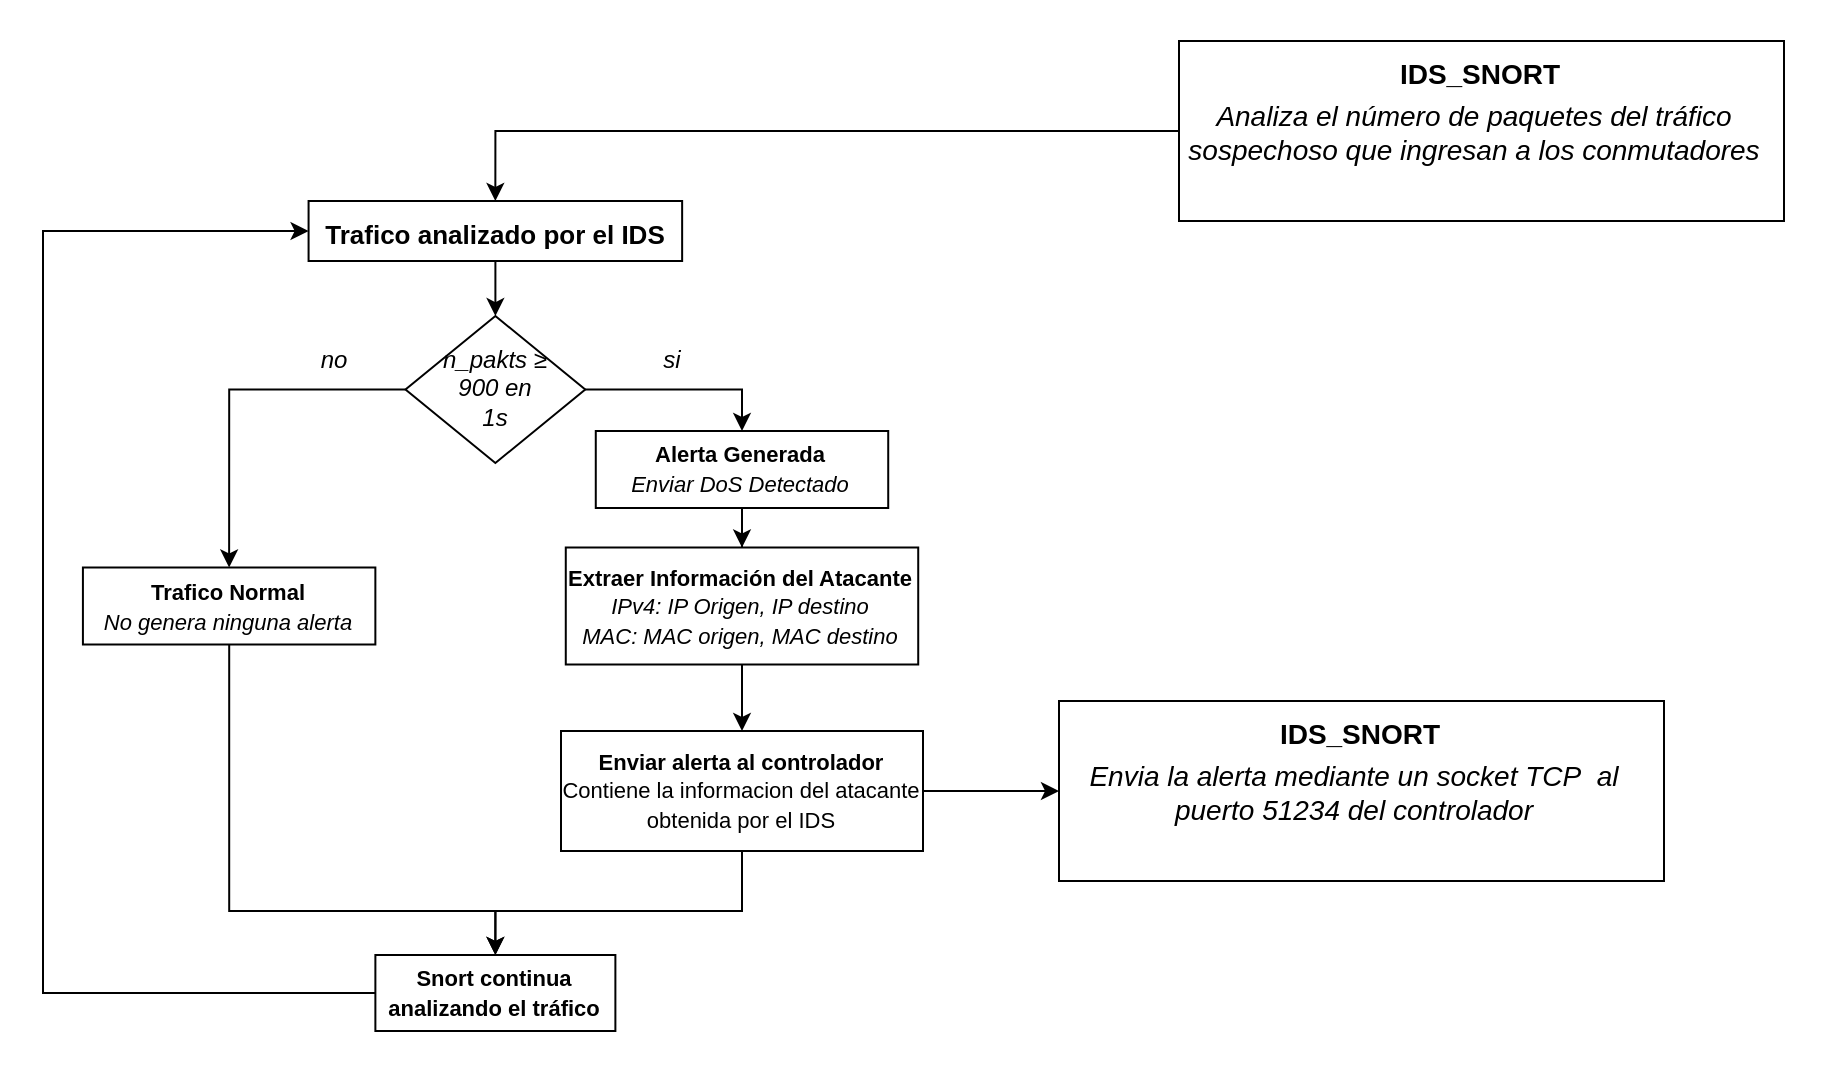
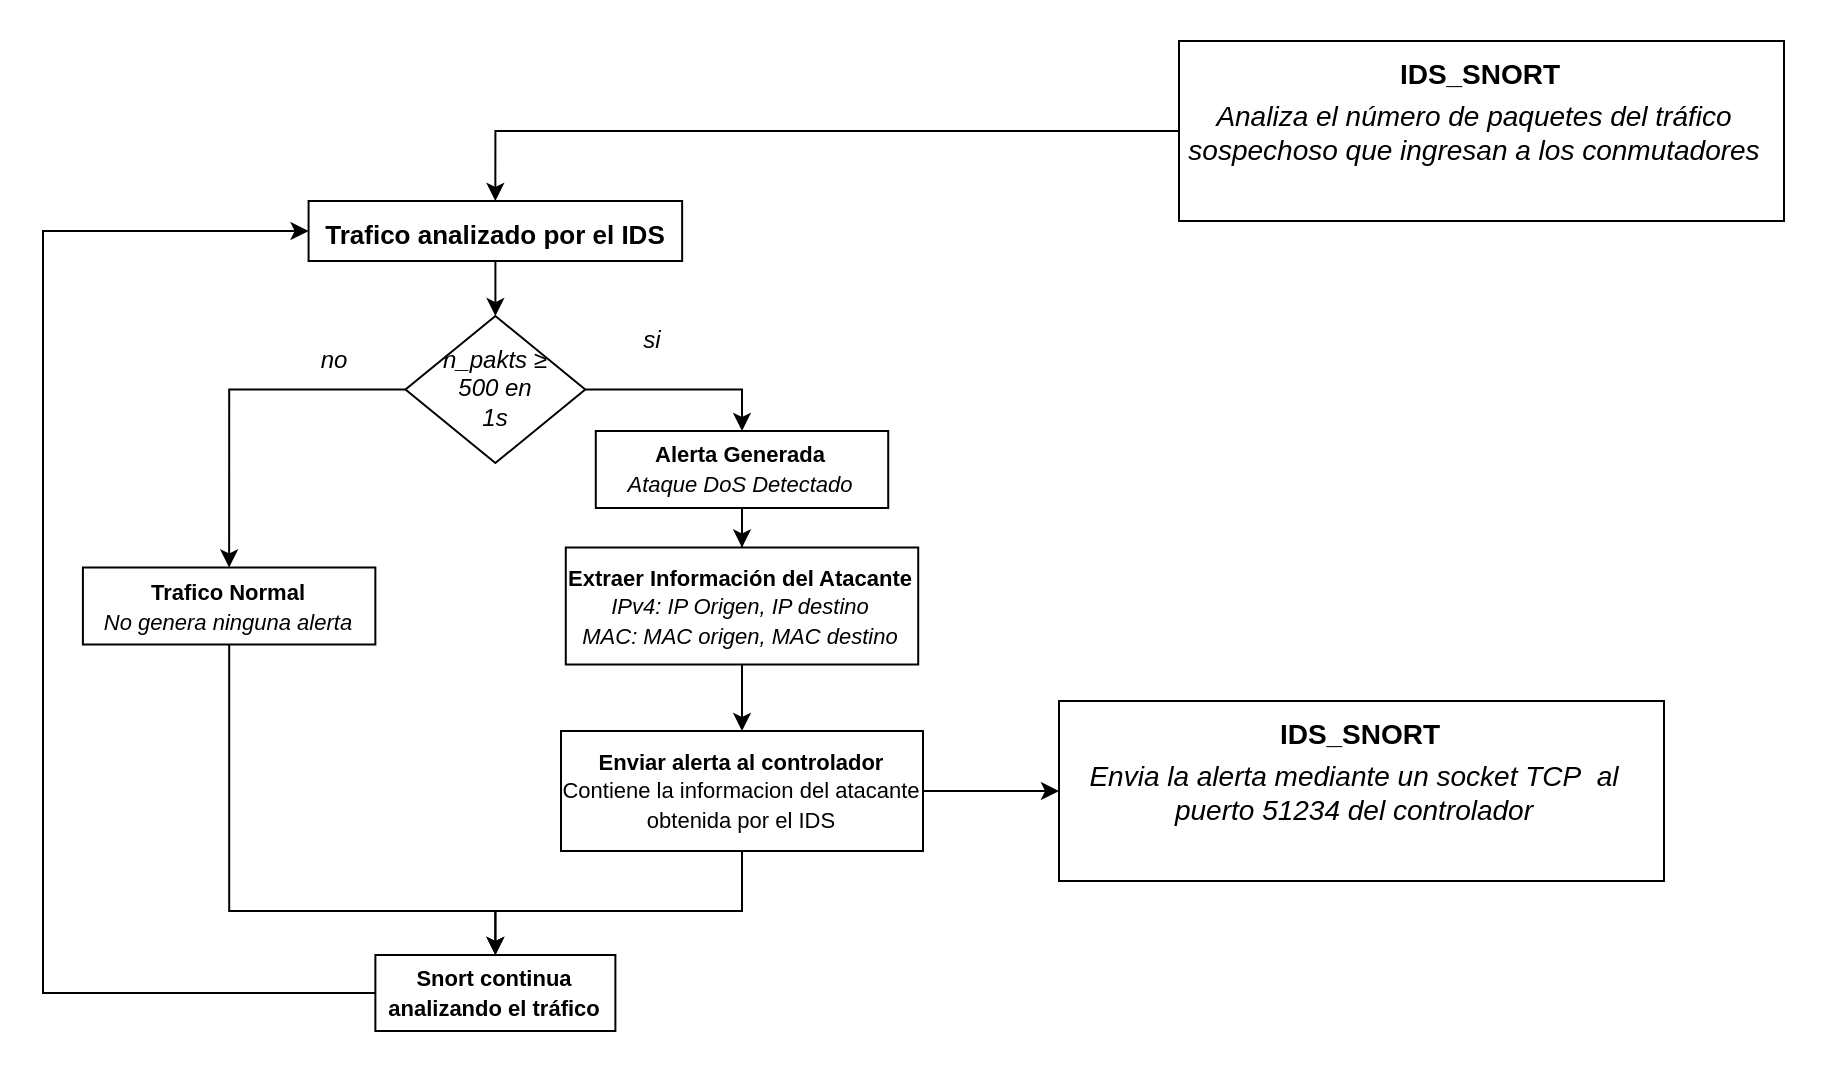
  <mxCell id="0" />
  <mxCell id="1" parent="0" />
  <mxCell id="2" style="edgeStyle=orthogonalEdgeStyle;rounded=0;orthogonalLoop=1;jettySize=auto;html=1;entryX=0.5;entryY=0;entryDx=0;entryDy=0;" parent="1" source="3" target="7" edge="1"><mxGeometry relative="1" as="geometry" /></mxCell>
  <mxCell id="3" value="" style="rounded=0;whiteSpace=wrap;html=1;" parent="1" vertex="1"><mxGeometry x="589" y="20" width="302.5" height="90" as="geometry" /></mxCell>
  <mxCell id="4" value="&lt;span style=&quot;font-size: 14px;&quot;&gt;&lt;b&gt;IDS_SNORT&lt;/b&gt;&lt;/span&gt;" style="text;html=1;align=center;verticalAlign=middle;whiteSpace=wrap;rounded=0;fontFamily=Helvetica;fontSize=26;fontColor=default;" parent="1" vertex="1"><mxGeometry x="681.06" y="23" width="118.38" height="20" as="geometry" /></mxCell>
  <mxCell id="5" value="&lt;span style=&quot;font-weight: normal;&quot;&gt;&lt;font size=&quot;1&quot; style=&quot;&quot;&gt;&lt;i style=&quot;font-size: 14px;&quot;&gt;Analiza el número de paquetes del tráfico sospechoso que ingresan a los conmutadores&lt;/i&gt;&lt;/font&gt;&lt;/span&gt;" style="text;whiteSpace=wrap;html=1;align=center;fontStyle=1;fontSize=10;" parent="1" vertex="1"><mxGeometry x="592.23" y="43" width="290" height="50" as="geometry" /></mxCell>
  <mxCell id="6" value="" style="edgeStyle=orthogonalEdgeStyle;rounded=0;orthogonalLoop=1;jettySize=auto;html=1;" parent="1" source="7" target="10" edge="1"><mxGeometry relative="1" as="geometry" /></mxCell>
  <mxCell id="7" value="&lt;p style=&quot;line-height: 90%;&quot;&gt;&lt;b style=&quot;&quot;&gt;&lt;font style=&quot;font-size: 13px;&quot;&gt;Trafico analizado por el IDS&lt;/font&gt;&lt;/b&gt;&lt;/p&gt;" style="text;html=1;align=center;verticalAlign=middle;whiteSpace=wrap;rounded=0;fontFamily=Helvetica;fontSize=26;fillColor=none;strokeColor=default;" parent="1" vertex="1"><mxGeometry x="153.79" y="100" width="186.78" height="30" as="geometry" /></mxCell>
  <mxCell id="8" style="edgeStyle=orthogonalEdgeStyle;rounded=0;orthogonalLoop=1;jettySize=auto;html=1;entryX=0.5;entryY=0;entryDx=0;entryDy=0;" parent="1" source="10" target="13" edge="1"><mxGeometry relative="1" as="geometry" /></mxCell>
  <mxCell id="9" style="edgeStyle=orthogonalEdgeStyle;rounded=0;orthogonalLoop=1;jettySize=auto;html=1;entryX=0.5;entryY=0;entryDx=0;entryDy=0;" parent="1" source="10" target="19" edge="1"><mxGeometry relative="1" as="geometry" /></mxCell>
  <mxCell id="10" value="&lt;font style=&quot;font-size: 12px;&quot;&gt;&lt;span style=&quot;font-family: &amp;quot;Arial Narrow&amp;quot;, sans-serif; text-align: justify; background-color: initial;&quot;&gt;&lt;br&gt;&lt;/span&gt;&lt;/font&gt;&lt;p style=&quot;margin-left:36.0pt;text-align:justify&quot; class=&quot;MsoNormal&quot;&gt;&lt;span style=&quot;font-family:&amp;quot;Arial Narrow&amp;quot;,sans-serif&quot; lang=&quot;ES&quot;&gt;&lt;/span&gt;&lt;/p&gt;" style="rhombus;whiteSpace=wrap;html=1;" parent="1" vertex="1"><mxGeometry x="202.24" y="157.5" width="89.89" height="73.5" as="geometry" /></mxCell>
- <mxCell id="11" value="&lt;span style=&quot;text-wrap: wrap;&quot;&gt;n_pakts&amp;nbsp;&lt;/span&gt;&lt;span style=&quot;text-wrap: wrap; background-color: initial; font-family: &amp;quot;Arial Narrow&amp;quot;, sans-serif; text-align: justify;&quot;&gt;≥ 900 en 1s&lt;/span&gt;" style="text;html=1;align=center;verticalAlign=middle;resizable=0;points=[];autosize=1;strokeColor=none;fillColor=none;fontStyle=2" parent="1" vertex="1"><mxGeometry x="187.18" y="179.25" width="120" height="30" as="geometry" /></mxCell>
+ <mxCell id="11" value="&lt;span style=&quot;text-wrap: wrap;&quot;&gt;n_pakts&amp;nbsp;&lt;/span&gt;&lt;span style=&quot;text-wrap: wrap; background-color: initial; font-family: &amp;quot;Arial Narrow&amp;quot;, sans-serif; text-align: justify;&quot;&gt;≥ 500 en 1s&lt;/span&gt;" style="text;html=1;align=center;verticalAlign=middle;resizable=0;points=[];autosize=1;strokeColor=none;fillColor=none;fontStyle=2" parent="1" vertex="1"><mxGeometry x="187.18" y="179.25" width="120" height="30" as="geometry" /></mxCell>
  <mxCell id="12" value="" style="edgeStyle=orthogonalEdgeStyle;rounded=0;orthogonalLoop=1;jettySize=auto;html=1;" parent="1" source="13" target="15" edge="1"><mxGeometry relative="1" as="geometry" /></mxCell>
- <mxCell id="13" value="&lt;font style=&quot;font-size: 11px;&quot;&gt;&lt;b&gt;Alerta Generada&lt;/b&gt;&lt;br&gt;&lt;i&gt;Enviar DoS Detectado&lt;/i&gt;&lt;/font&gt;" style="rounded=0;whiteSpace=wrap;html=1;" parent="1" vertex="1"><mxGeometry x="297.39" y="215" width="146.22" height="38.5" as="geometry" /></mxCell>
+ <mxCell id="13" value="&lt;font style=&quot;font-size: 11px;&quot;&gt;&lt;b&gt;Alerta Generada&lt;/b&gt;&lt;br&gt;&lt;i&gt;Ataque DoS Detectado&lt;/i&gt;&lt;/font&gt;" style="rounded=0;whiteSpace=wrap;html=1;" parent="1" vertex="1"><mxGeometry x="297.39" y="215" width="146.22" height="38.5" as="geometry" /></mxCell>
  <mxCell id="14" value="" style="edgeStyle=orthogonalEdgeStyle;rounded=0;orthogonalLoop=1;jettySize=auto;html=1;" parent="1" source="15" target="17" edge="1"><mxGeometry relative="1" as="geometry" /></mxCell>
  <mxCell id="15" value="&lt;font style=&quot;font-size: 11px;&quot;&gt;&lt;b&gt;Extraer Información del Atacante&lt;/b&gt;&lt;br&gt;&lt;i&gt;IPv4: IP Origen, IP destino&lt;br&gt;MAC: MAC origen, MAC destino&lt;/i&gt;&lt;/font&gt;" style="rounded=0;whiteSpace=wrap;html=1;" parent="1" vertex="1"><mxGeometry x="282.39" y="273.25" width="176.22" height="58.5" as="geometry" /></mxCell>
  <mxCell id="16" style="edgeStyle=orthogonalEdgeStyle;rounded=0;orthogonalLoop=1;jettySize=auto;html=1;entryX=0.5;entryY=0;entryDx=0;entryDy=0;" parent="1" source="17" target="23" edge="1"><mxGeometry relative="1" as="geometry"><Array as="points"><mxPoint x="370.61" y="455" /><mxPoint x="247.61" y="455" /></Array></mxGeometry></mxCell>
  <mxCell id="17" value="&lt;font style=&quot;font-size: 11px;&quot;&gt;&lt;b&gt;Enviar alerta al controlador&lt;/b&gt;&lt;br&gt;Contiene la informacion del atacante obtenida por el IDS&lt;/font&gt;" style="rounded=0;whiteSpace=wrap;html=1;" parent="1" vertex="1"><mxGeometry x="280" y="365" width="181" height="60" as="geometry" /></mxCell>
  <mxCell id="18" style="edgeStyle=orthogonalEdgeStyle;rounded=0;orthogonalLoop=1;jettySize=auto;html=1;entryX=0.5;entryY=0;entryDx=0;entryDy=0;" parent="1" source="19" target="23" edge="1"><mxGeometry relative="1" as="geometry"><Array as="points"><mxPoint x="113.61" y="455" /><mxPoint x="247.61" y="455" /></Array></mxGeometry></mxCell>
  <mxCell id="19" value="&lt;span style=&quot;font-size: 11px;&quot;&gt;&lt;b&gt;Trafico Normal&lt;/b&gt;&lt;br&gt;&lt;i&gt;No genera ninguna alerta&lt;/i&gt;&lt;/span&gt;" style="rounded=0;whiteSpace=wrap;html=1;" parent="1" vertex="1"><mxGeometry x="40.96" y="283.25" width="146.22" height="38.5" as="geometry" /></mxCell>
- <mxCell id="20" value="&lt;i&gt;si&lt;/i&gt;" style="text;html=1;align=center;verticalAlign=middle;whiteSpace=wrap;rounded=0;" parent="1" vertex="1"><mxGeometry x="323.83" y="170" width="23.78" height="20" as="geometry" /></mxCell>
+ <mxCell id="20" value="&lt;i&gt;si&lt;/i&gt;" style="text;html=1;align=center;verticalAlign=middle;whiteSpace=wrap;rounded=0;" parent="1" vertex="1"><mxGeometry x="313.83" y="160" width="23.78" height="20" as="geometry" /></mxCell>
  <mxCell id="21" value="&lt;i&gt;no&lt;/i&gt;" style="text;html=1;align=center;verticalAlign=middle;whiteSpace=wrap;rounded=0;" parent="1" vertex="1"><mxGeometry x="147.18" y="170" width="40" height="20" as="geometry" /></mxCell>
  <mxCell id="22" style="edgeStyle=orthogonalEdgeStyle;rounded=0;orthogonalLoop=1;jettySize=auto;html=1;entryX=0;entryY=0.5;entryDx=0;entryDy=0;" parent="1" source="23" target="7" edge="1"><mxGeometry relative="1" as="geometry"><Array as="points"><mxPoint x="20.96" y="496" /><mxPoint x="20.96" y="115" /></Array></mxGeometry></mxCell>
  <mxCell id="23" value="&lt;b style=&quot;font-size: 11px;&quot;&gt;Snort continua analizando el tráfico&lt;/b&gt;" style="rounded=0;whiteSpace=wrap;html=1;" parent="1" vertex="1"><mxGeometry x="187.19" y="477" width="120" height="38" as="geometry" /></mxCell>
  <mxCell id="24" value="" style="endArrow=classic;html=1;rounded=0;exitX=1;exitY=0.5;exitDx=0;exitDy=0;" parent="1" source="17" edge="1"><mxGeometry width="50" height="50" relative="1" as="geometry"><mxPoint x="579" y="329" as="sourcePoint" /><mxPoint x="529" y="395" as="targetPoint" /></mxGeometry></mxCell>
  <mxCell id="25" value="" style="rounded=0;whiteSpace=wrap;html=1;" parent="1" vertex="1"><mxGeometry x="529" y="350" width="302.5" height="90" as="geometry" /></mxCell>
  <mxCell id="26" value="&lt;span style=&quot;font-size: 14px;&quot;&gt;&lt;b&gt;IDS_SNORT&lt;/b&gt;&lt;/span&gt;" style="text;html=1;align=center;verticalAlign=middle;whiteSpace=wrap;rounded=0;fontFamily=Helvetica;fontSize=26;fontColor=default;" parent="1" vertex="1"><mxGeometry x="621.06" y="353" width="118.38" height="20" as="geometry" /></mxCell>
  <mxCell id="27" value="&lt;span style=&quot;font-weight: normal;&quot;&gt;&lt;font size=&quot;1&quot; style=&quot;&quot;&gt;&lt;i style=&quot;font-size: 14px;&quot;&gt;Envia la alerta mediante un socket TCP&amp;nbsp; al puerto 51234 del controlador&lt;/i&gt;&lt;/font&gt;&lt;/span&gt;" style="text;whiteSpace=wrap;html=1;align=center;fontStyle=1;fontSize=10;" parent="1" vertex="1"><mxGeometry x="532.23" y="373" width="290" height="50" as="geometry" /></mxCell>
